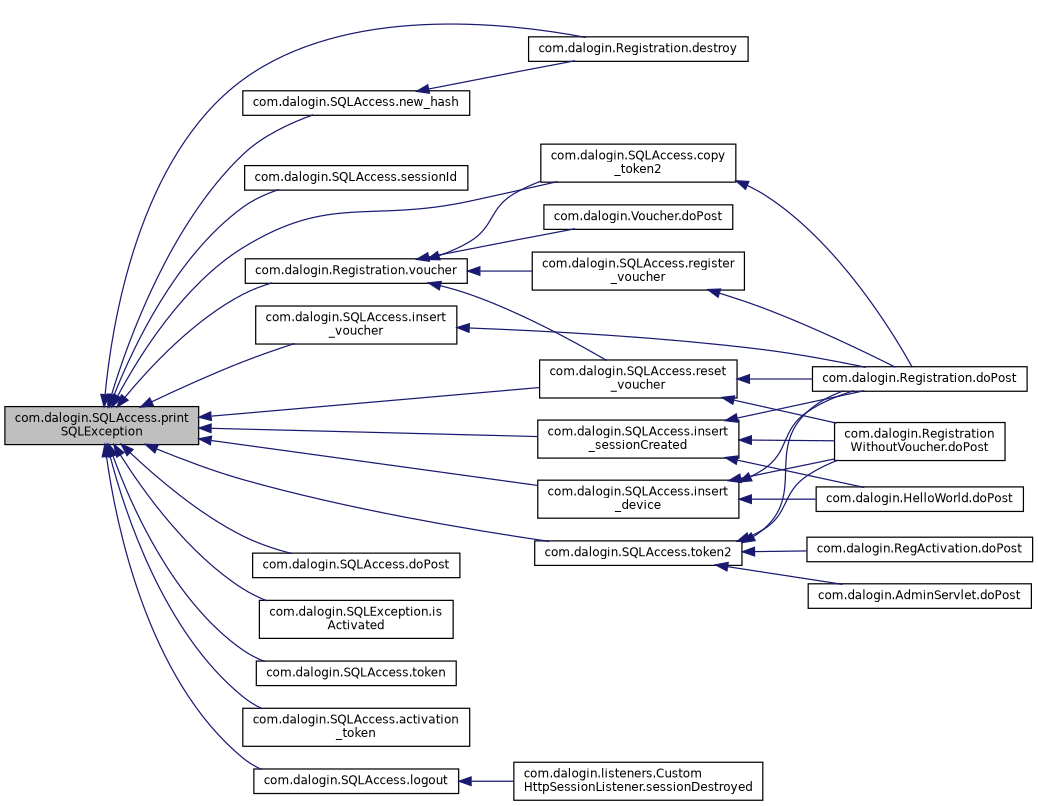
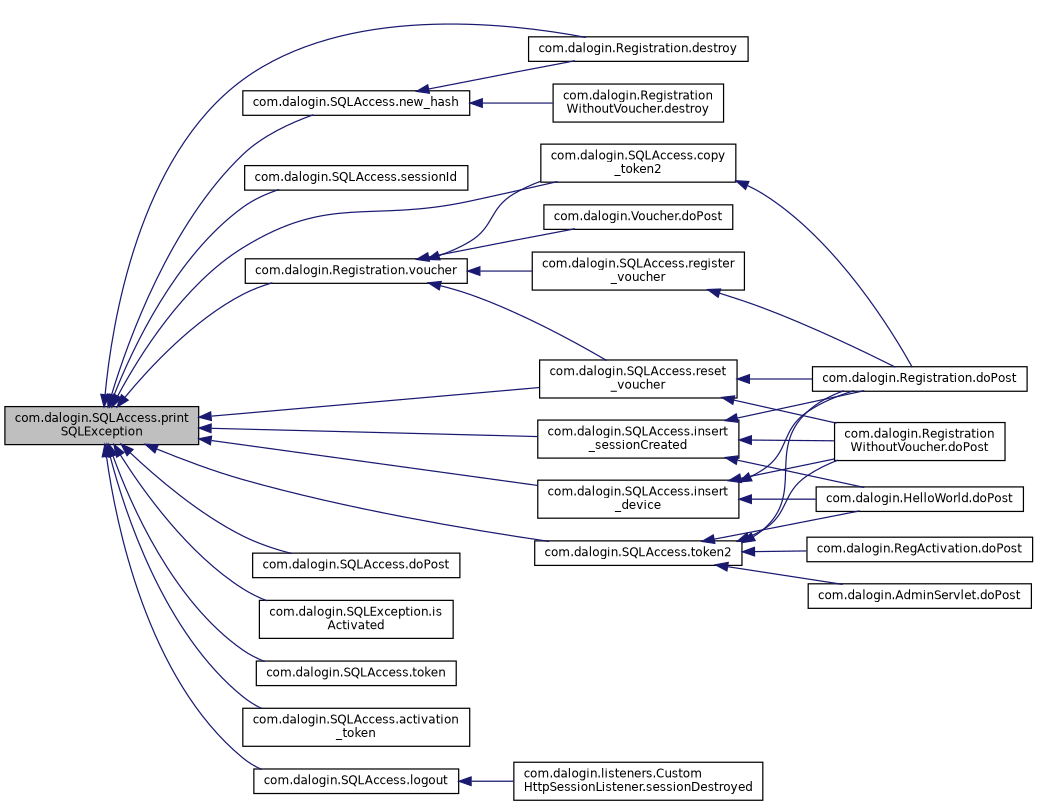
  digraph {
    fontname="DejaVu Sans"
    rankdir=LR
    node [color=black fillcolor=white fontname="DejaVu Sans" fontsize=10 shape=record style=filled]
    edge [color=midnightblue dir=back fontname="DejaVu Sans" fontsize=10 labelfontname=Helvetica labelfontsize=10 style=solid]
    n1 [fillcolor=grey75 fontcolor=black height=0.2 label="com.dalogin.SQLAccess.print\lSQLException" width=0.4]
    n2 [height=0.2 label="com.dalogin.SQLAccess.new_hash" width=0.4]
    n3 [height=0.2 label="com.dalogin.SQLAccess.sessionId" width=0.4]
    n4 [height=0.2 label="com.dalogin.Registration.voucher" width=0.4]
    n5 [height=0.2 label="com.dalogin.SQLAccess.copy\l_token2" width=0.4]
    n6 [height=0.2 label="com.dalogin.SQLAccess.reset\l_voucher" width=0.4]
-   n7 [height=0.2 label="com.dalogin.SQLAccess.insert\l_voucher" width=0.4]
    n8 [height=0.2 label="com.dalogin.SQLAccess.insert\l_device" width=0.4]
    n9 [height=0.2 label="com.dalogin.SQLAccess.insert\l_sessionCreated" width=0.4]
    n10 [height=0.2 label="com.dalogin.SQLAccess.doPost" width=0.4]
    n11 [height=0.2 label="com.dalogin.SQLException.is\lActivated" width=0.4]
    n12 [height=0.2 label="com.dalogin.SQLAccess.token" width=0.4]
    n13 [height=0.2 label="com.dalogin.SQLAccess.token2" width=0.4]
    n14 [height=0.2 label="com.dalogin.SQLAccess.activation\l_token" width=0.4]
    n15 [height=0.2 label="com.dalogin.SQLAccess.logout" width=0.4]
    n16 [height=0.2 label="com.dalogin.Registration.destroy" width=0.4]
+   n17 [height=0.2 label="com.dalogin.Registration\lWithoutVoucher.destroy" width=0.4]
    n18 [height=0.2 label="com.dalogin.SQLAccess.register\l_voucher" width=0.4]
    n19 [height=0.2 label="com.dalogin.Voucher.doPost" width=0.4]
    n20 [height=0.2 label="com.dalogin.Registration.doPost" width=0.4]
    n21 [height=0.2 label="com.dalogin.Registration\lWithoutVoucher.doPost" width=0.4]
    n22 [height=0.2 label="com.dalogin.HelloWorld.doPost" width=0.4]
    n23 [height=0.2 label="com.dalogin.AdminServlet.doPost" width=0.4]
    n24 [height=0.2 label="com.dalogin.RegActivation.doPost" width=0.4]
    n25 [height=0.2 label="com.dalogin.listeners.Custom\lHttpSessionListener.sessionDestroyed" width=0.4]
    n1 -> n2
    n1 -> n3
    n1 -> n4
    n1 -> n5
    n1 -> n6
-   n1 -> n7
    n1 -> n8
    n1 -> n9
    n1 -> n10
    n1 -> n11
    n1 -> n12
    n1 -> n13
    n1 -> n14
    n1 -> n15
    n1 -> n16
    n2 -> n16
+   n2 -> n17
    n4 -> n5
    n4 -> n6
    n4 -> n18
    n4 -> n19
    n5 -> n20
    n6 -> n20
    n6 -> n21
-   n7 -> n20
    n8 -> n20
    n8 -> n21
    n8 -> n22
    n9 -> n20
    n9 -> n21
    n9 -> n22
    n13 -> n20
    n13 -> n21
+   n13 -> n22
    n13 -> n23
    n13 -> n24
    n15 -> n25
    n18 -> n20
  }
